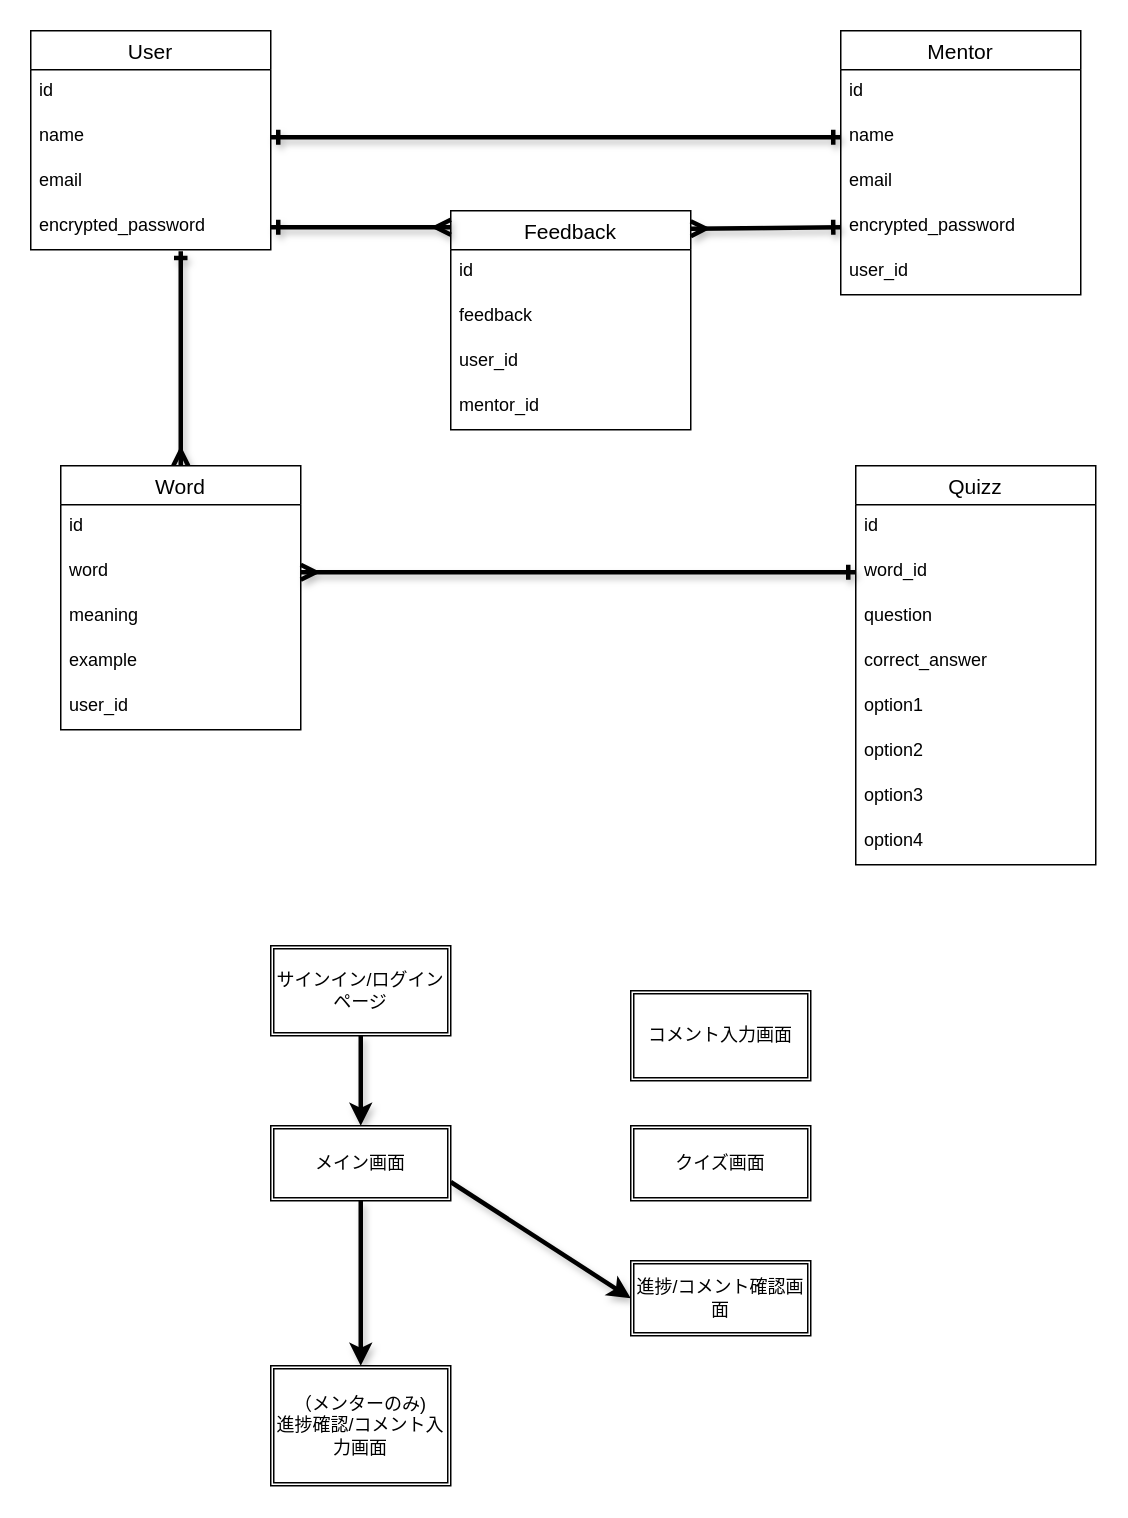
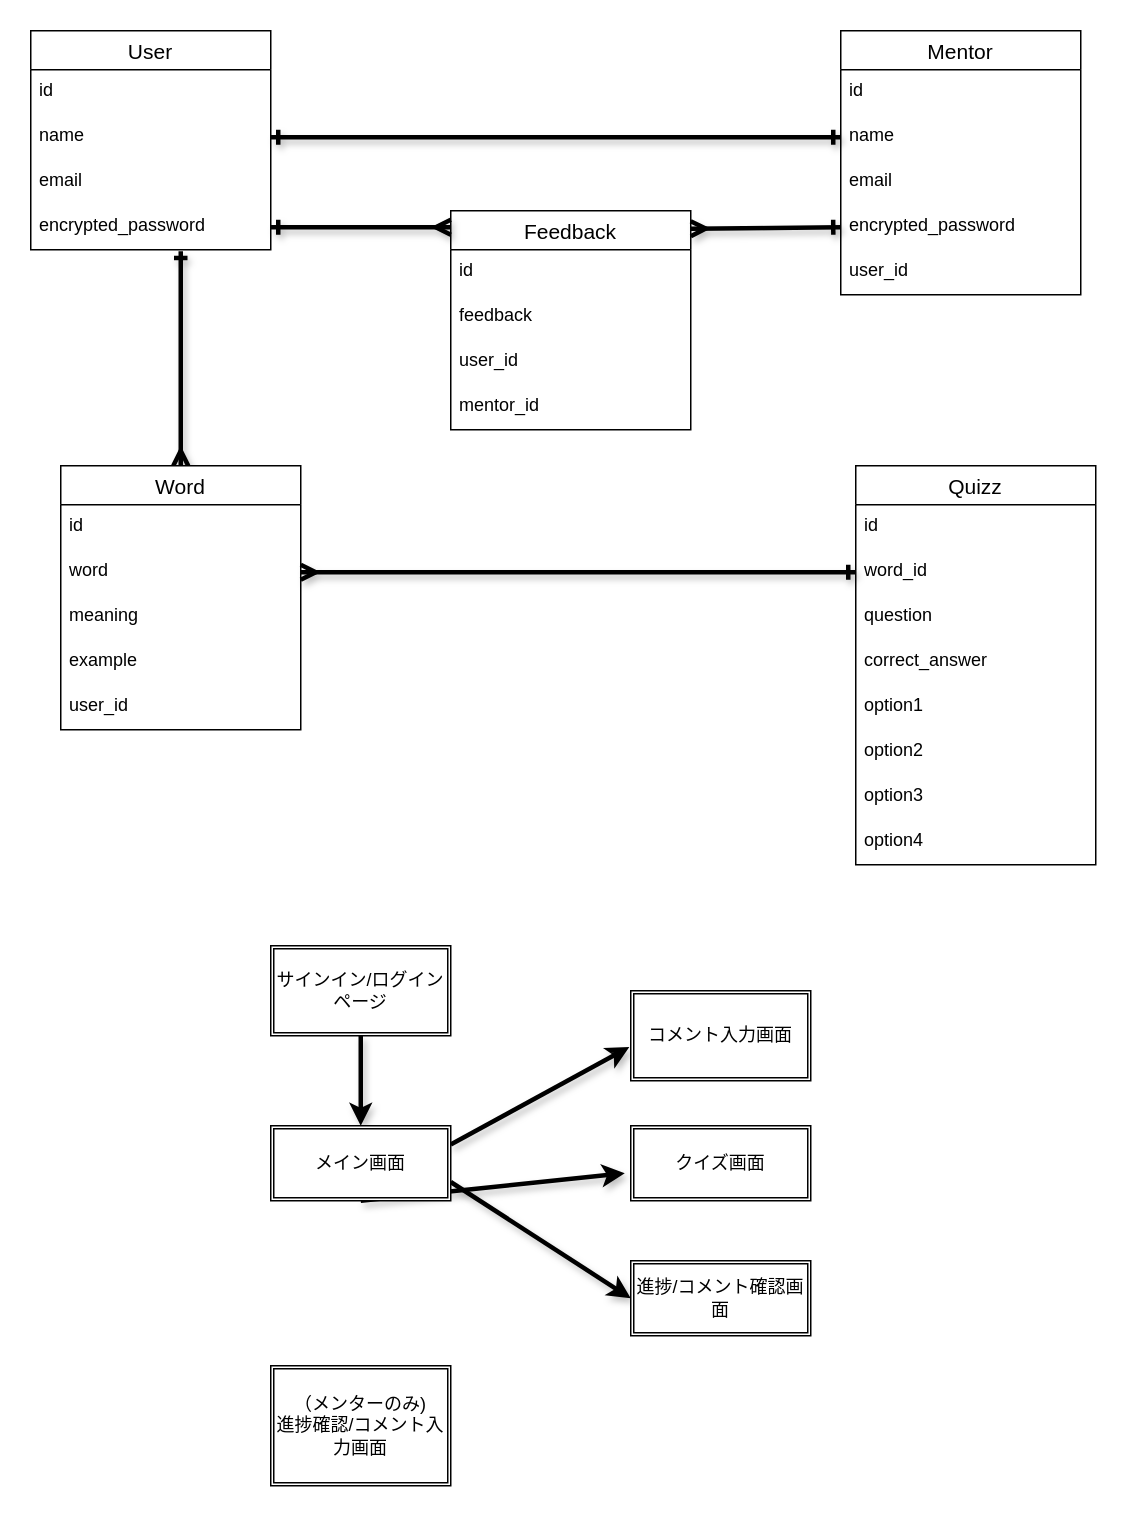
  <mxCell id="0" />
  <mxCell id="1" parent="0" />
  <mxCell id="2" value="User" style="swimlane;fontStyle=0;childLayout=stackLayout;horizontal=1;startSize=26;horizontalStack=0;resizeParent=1;resizeParentMax=0;resizeLast=0;collapsible=1;marginBottom=0;align=center;fontSize=14;" vertex="1" parent="1"><mxGeometry x="20" y="20" width="160" height="146" as="geometry" /></mxCell>
  <mxCell id="3" value="id" style="text;strokeColor=none;fillColor=none;spacingLeft=4;spacingRight=4;overflow=hidden;rotatable=0;points=[[0,0.5],[1,0.5]];portConstraint=eastwest;fontSize=12;" vertex="1" parent="2"><mxGeometry y="26" width="160" height="30" as="geometry" /></mxCell>
  <mxCell id="4" value="name" style="text;strokeColor=none;fillColor=none;spacingLeft=4;spacingRight=4;overflow=hidden;rotatable=0;points=[[0,0.5],[1,0.5]];portConstraint=eastwest;fontSize=12;" vertex="1" parent="2"><mxGeometry y="56" width="160" height="30" as="geometry" /></mxCell>
  <mxCell id="5" value="email" style="text;strokeColor=none;fillColor=none;spacingLeft=4;spacingRight=4;overflow=hidden;rotatable=0;points=[[0,0.5],[1,0.5]];portConstraint=eastwest;fontSize=12;" vertex="1" parent="2"><mxGeometry y="86" width="160" height="30" as="geometry" /></mxCell>
  <mxCell id="6" value="encrypted_password" style="text;strokeColor=none;fillColor=none;spacingLeft=4;spacingRight=4;overflow=hidden;rotatable=0;points=[[0,0.5],[1,0.5]];portConstraint=eastwest;fontSize=12;" vertex="1" parent="2"><mxGeometry y="116" width="160" height="30" as="geometry" /></mxCell>
  <mxCell id="7" value="Mentor" style="swimlane;fontStyle=0;childLayout=stackLayout;horizontal=1;startSize=26;horizontalStack=0;resizeParent=1;resizeParentMax=0;resizeLast=0;collapsible=1;marginBottom=0;align=center;fontSize=14;" vertex="1" parent="1"><mxGeometry x="560" y="20" width="160" height="176" as="geometry" /></mxCell>
  <mxCell id="8" value="id" style="text;strokeColor=none;fillColor=none;spacingLeft=4;spacingRight=4;overflow=hidden;rotatable=0;points=[[0,0.5],[1,0.5]];portConstraint=eastwest;fontSize=12;" vertex="1" parent="7"><mxGeometry y="26" width="160" height="30" as="geometry" /></mxCell>
  <mxCell id="9" value="name" style="text;strokeColor=none;fillColor=none;spacingLeft=4;spacingRight=4;overflow=hidden;rotatable=0;points=[[0,0.5],[1,0.5]];portConstraint=eastwest;fontSize=12;" vertex="1" parent="7"><mxGeometry y="56" width="160" height="30" as="geometry" /></mxCell>
  <mxCell id="10" value="email" style="text;strokeColor=none;fillColor=none;spacingLeft=4;spacingRight=4;overflow=hidden;rotatable=0;points=[[0,0.5],[1,0.5]];portConstraint=eastwest;fontSize=12;" vertex="1" parent="7"><mxGeometry y="86" width="160" height="30" as="geometry" /></mxCell>
  <mxCell id="11" value="encrypted_password" style="text;strokeColor=none;fillColor=none;spacingLeft=4;spacingRight=4;overflow=hidden;rotatable=0;points=[[0,0.5],[1,0.5]];portConstraint=eastwest;fontSize=12;" vertex="1" parent="7"><mxGeometry y="116" width="160" height="30" as="geometry" /></mxCell>
  <mxCell id="12" value="user_id" style="text;strokeColor=none;fillColor=none;spacingLeft=4;spacingRight=4;overflow=hidden;rotatable=0;points=[[0,0.5],[1,0.5]];portConstraint=eastwest;fontSize=12;" vertex="1" parent="7"><mxGeometry y="146" width="160" height="30" as="geometry" /></mxCell>
  <mxCell id="13" style="edgeStyle=none;html=1;exitX=0.5;exitY=0;exitDx=0;exitDy=0;entryX=0.625;entryY=1.033;entryDx=0;entryDy=0;entryPerimeter=0;shadow=1;strokeWidth=3;startArrow=ERmany;startFill=0;endArrow=ERone;endFill=0;targetPerimeterSpacing=0;endSize=5;" edge="1" parent="1" source="14" target="6"><mxGeometry relative="1" as="geometry"><Array as="points"><mxPoint x="120" y="290" /><mxPoint x="120" y="270" /><mxPoint x="120" y="230" /></Array></mxGeometry></mxCell>
  <mxCell id="14" value="Word" style="swimlane;fontStyle=0;childLayout=stackLayout;horizontal=1;startSize=26;horizontalStack=0;resizeParent=1;resizeParentMax=0;resizeLast=0;collapsible=1;marginBottom=0;align=center;fontSize=14;" vertex="1" parent="1"><mxGeometry x="40" y="310" width="160" height="176" as="geometry" /></mxCell>
  <mxCell id="15" value="id" style="text;strokeColor=none;fillColor=none;spacingLeft=4;spacingRight=4;overflow=hidden;rotatable=0;points=[[0,0.5],[1,0.5]];portConstraint=eastwest;fontSize=12;" vertex="1" parent="14"><mxGeometry y="26" width="160" height="30" as="geometry" /></mxCell>
  <mxCell id="16" value="word" style="text;strokeColor=none;fillColor=none;spacingLeft=4;spacingRight=4;overflow=hidden;rotatable=0;points=[[0,0.5],[1,0.5]];portConstraint=eastwest;fontSize=12;" vertex="1" parent="14"><mxGeometry y="56" width="160" height="30" as="geometry" /></mxCell>
  <mxCell id="17" value="meaning" style="text;strokeColor=none;fillColor=none;spacingLeft=4;spacingRight=4;overflow=hidden;rotatable=0;points=[[0,0.5],[1,0.5]];portConstraint=eastwest;fontSize=12;" vertex="1" parent="14"><mxGeometry y="86" width="160" height="30" as="geometry" /></mxCell>
  <mxCell id="18" value="example" style="text;strokeColor=none;fillColor=none;spacingLeft=4;spacingRight=4;overflow=hidden;rotatable=0;points=[[0,0.5],[1,0.5]];portConstraint=eastwest;fontSize=12;" vertex="1" parent="14"><mxGeometry y="116" width="160" height="30" as="geometry" /></mxCell>
  <mxCell id="19" value="user_id" style="text;strokeColor=none;fillColor=none;spacingLeft=4;spacingRight=4;overflow=hidden;rotatable=0;points=[[0,0.5],[1,0.5]];portConstraint=eastwest;fontSize=12;" vertex="1" parent="14"><mxGeometry y="146" width="160" height="30" as="geometry" /></mxCell>
  <mxCell id="20" value="Quizz" style="swimlane;fontStyle=0;childLayout=stackLayout;horizontal=1;startSize=26;horizontalStack=0;resizeParent=1;resizeParentMax=0;resizeLast=0;collapsible=1;marginBottom=0;align=center;fontSize=14;" vertex="1" parent="1"><mxGeometry x="570" y="310" width="160" height="266" as="geometry" /></mxCell>
  <mxCell id="21" value="id" style="text;strokeColor=none;fillColor=none;spacingLeft=4;spacingRight=4;overflow=hidden;rotatable=0;points=[[0,0.5],[1,0.5]];portConstraint=eastwest;fontSize=12;" vertex="1" parent="20"><mxGeometry y="26" width="160" height="30" as="geometry" /></mxCell>
  <mxCell id="22" value="word_id" style="text;strokeColor=none;fillColor=none;spacingLeft=4;spacingRight=4;overflow=hidden;rotatable=0;points=[[0,0.5],[1,0.5]];portConstraint=eastwest;fontSize=12;" vertex="1" parent="20"><mxGeometry y="56" width="160" height="30" as="geometry" /></mxCell>
  <mxCell id="23" value="question" style="text;strokeColor=none;fillColor=none;spacingLeft=4;spacingRight=4;overflow=hidden;rotatable=0;points=[[0,0.5],[1,0.5]];portConstraint=eastwest;fontSize=12;" vertex="1" parent="20"><mxGeometry y="86" width="160" height="30" as="geometry" /></mxCell>
  <mxCell id="24" value="correct_answer" style="text;strokeColor=none;fillColor=none;spacingLeft=4;spacingRight=4;overflow=hidden;rotatable=0;points=[[0,0.5],[1,0.5]];portConstraint=eastwest;fontSize=12;" vertex="1" parent="20"><mxGeometry y="116" width="160" height="30" as="geometry" /></mxCell>
  <mxCell id="25" value="option1" style="text;strokeColor=none;fillColor=none;spacingLeft=4;spacingRight=4;overflow=hidden;rotatable=0;points=[[0,0.5],[1,0.5]];portConstraint=eastwest;fontSize=12;" vertex="1" parent="20"><mxGeometry y="146" width="160" height="30" as="geometry" /></mxCell>
  <mxCell id="26" value="option2" style="text;strokeColor=none;fillColor=none;spacingLeft=4;spacingRight=4;overflow=hidden;rotatable=0;points=[[0,0.5],[1,0.5]];portConstraint=eastwest;fontSize=12;" vertex="1" parent="20"><mxGeometry y="176" width="160" height="30" as="geometry" /></mxCell>
  <mxCell id="27" value="option3" style="text;strokeColor=none;fillColor=none;spacingLeft=4;spacingRight=4;overflow=hidden;rotatable=0;points=[[0,0.5],[1,0.5]];portConstraint=eastwest;fontSize=12;" vertex="1" parent="20"><mxGeometry y="206" width="160" height="30" as="geometry" /></mxCell>
  <mxCell id="28" value="option4" style="text;strokeColor=none;fillColor=none;spacingLeft=4;spacingRight=4;overflow=hidden;rotatable=0;points=[[0,0.5],[1,0.5]];portConstraint=eastwest;fontSize=12;" vertex="1" parent="20"><mxGeometry y="236" width="160" height="30" as="geometry" /></mxCell>
  <mxCell id="29" value="Feedback" style="swimlane;fontStyle=0;childLayout=stackLayout;horizontal=1;startSize=26;horizontalStack=0;resizeParent=1;resizeParentMax=0;resizeLast=0;collapsible=1;marginBottom=0;align=center;fontSize=14;" vertex="1" parent="1"><mxGeometry x="300" y="140" width="160" height="146" as="geometry" /></mxCell>
  <mxCell id="30" value="id" style="text;strokeColor=none;fillColor=none;spacingLeft=4;spacingRight=4;overflow=hidden;rotatable=0;points=[[0,0.5],[1,0.5]];portConstraint=eastwest;fontSize=12;" vertex="1" parent="29"><mxGeometry y="26" width="160" height="30" as="geometry" /></mxCell>
  <mxCell id="31" value="feedback" style="text;strokeColor=none;fillColor=none;spacingLeft=4;spacingRight=4;overflow=hidden;rotatable=0;points=[[0,0.5],[1,0.5]];portConstraint=eastwest;fontSize=12;" vertex="1" parent="29"><mxGeometry y="56" width="160" height="30" as="geometry" /></mxCell>
  <mxCell id="32" value="user_id" style="text;strokeColor=none;fillColor=none;spacingLeft=4;spacingRight=4;overflow=hidden;rotatable=0;points=[[0,0.5],[1,0.5]];portConstraint=eastwest;fontSize=12;" vertex="1" parent="29"><mxGeometry y="86" width="160" height="30" as="geometry" /></mxCell>
  <mxCell id="33" value="mentor_id" style="text;strokeColor=none;fillColor=none;spacingLeft=4;spacingRight=4;overflow=hidden;rotatable=0;points=[[0,0.5],[1,0.5]];portConstraint=eastwest;fontSize=12;" vertex="1" parent="29"><mxGeometry y="116" width="160" height="30" as="geometry" /></mxCell>
  <mxCell id="34" style="edgeStyle=none;html=1;exitX=1;exitY=0.5;exitDx=0;exitDy=0;shadow=1;startArrow=ERone;startFill=0;strokeWidth=3;targetPerimeterSpacing=0;endArrow=ERone;endFill=0;" edge="1" parent="1" source="4" target="9"><mxGeometry relative="1" as="geometry"><Array as="points"><mxPoint x="560" y="91" /></Array></mxGeometry></mxCell>
  <mxCell id="35" style="edgeStyle=none;html=1;exitX=1;exitY=0.5;exitDx=0;exitDy=0;entryX=0;entryY=0.5;entryDx=0;entryDy=0;shadow=1;strokeWidth=3;startArrow=ERmany;startFill=0;endArrow=ERone;endFill=0;endSize=6;targetPerimeterSpacing=4;sourcePerimeterSpacing=4;" edge="1" parent="1" source="16" target="22"><mxGeometry relative="1" as="geometry" /></mxCell>
  <mxCell id="36" style="edgeStyle=none;html=1;exitX=1;exitY=0.5;exitDx=0;exitDy=0;entryX=0;entryY=0.075;entryDx=0;entryDy=0;entryPerimeter=0;shadow=1;strokeWidth=3;startArrow=ERone;startFill=0;endArrow=ERmany;endFill=0;startSize=6;endSize=6;sourcePerimeterSpacing=4;targetPerimeterSpacing=4;" edge="1" parent="1" source="6" target="29"><mxGeometry relative="1" as="geometry" /></mxCell>
  <mxCell id="37" style="edgeStyle=none;html=1;exitX=0;exitY=0.5;exitDx=0;exitDy=0;entryX=1;entryY=0.082;entryDx=0;entryDy=0;entryPerimeter=0;shadow=1;strokeWidth=3;startArrow=ERone;startFill=0;endArrow=ERmany;endFill=0;startSize=6;endSize=6;sourcePerimeterSpacing=4;targetPerimeterSpacing=4;" edge="1" parent="1" source="11" target="29"><mxGeometry relative="1" as="geometry" /></mxCell>
  <mxCell id="38" style="edgeStyle=none;html=1;exitX=0.5;exitY=1;exitDx=0;exitDy=0;entryX=0.5;entryY=0;entryDx=0;entryDy=0;shadow=1;strokeWidth=3;startArrow=none;startFill=0;endArrow=classic;endFill=1;startSize=6;endSize=6;sourcePerimeterSpacing=4;targetPerimeterSpacing=4;" edge="1" parent="1" source="39" target="43"><mxGeometry relative="1" as="geometry" /></mxCell>
  <mxCell id="39" value="サインイン/ログインページ" style="shape=ext;double=1;rounded=0;whiteSpace=wrap;html=1;" vertex="1" parent="1"><mxGeometry x="180" y="630" width="120" height="60" as="geometry" /></mxCell>
+ <mxCell id="40" style="edgeStyle=none;html=1;exitX=1;exitY=0.25;exitDx=0;exitDy=0;entryX=-0.008;entryY=0.625;entryDx=0;entryDy=0;entryPerimeter=0;shadow=1;strokeWidth=3;startArrow=none;startFill=0;endArrow=classic;endFill=1;startSize=6;endSize=6;sourcePerimeterSpacing=4;targetPerimeterSpacing=4;" edge="1" parent="1" source="43" target="44"><mxGeometry relative="1" as="geometry" /></mxCell>
  <mxCell id="41" style="edgeStyle=none;html=1;exitX=1;exitY=0.75;exitDx=0;exitDy=0;entryX=0;entryY=0.5;entryDx=0;entryDy=0;shadow=1;strokeWidth=3;startArrow=none;startFill=0;endArrow=classic;endFill=1;startSize=6;endSize=6;sourcePerimeterSpacing=4;targetPerimeterSpacing=4;" edge="1" parent="1" source="43" target="46"><mxGeometry relative="1" as="geometry" /></mxCell>
- <mxCell id="42" style="edgeStyle=none;html=1;exitX=0.5;exitY=1;exitDx=0;exitDy=0;entryX=0.5;entryY=0;entryDx=0;entryDy=0;shadow=1;strokeWidth=3;startArrow=none;startFill=0;endArrow=classic;endFill=1;startSize=6;endSize=6;sourcePerimeterSpacing=4;targetPerimeterSpacing=4;" edge="1" parent="1" source="43" target="47"><mxGeometry relative="1" as="geometry" /></mxCell>
+ <mxCell id="42" style="edgeStyle=none;html=1;exitX=0.5;exitY=1;exitDx=0;exitDy=0;shadow=1;strokeWidth=3;startArrow=none;startFill=0;endArrow=classic;endFill=1;startSize=6;endSize=6;sourcePerimeterSpacing=4;targetPerimeterSpacing=4;" edge="1" parent="1" source="43" target="45"><mxGeometry relative="1" as="geometry" /></mxCell>
  <mxCell id="43" value="メイン画面" style="shape=ext;double=1;rounded=0;whiteSpace=wrap;html=1;" vertex="1" parent="1"><mxGeometry x="180" y="750" width="120" height="50" as="geometry" /></mxCell>
  <mxCell id="44" value="コメント入力画面" style="shape=ext;double=1;rounded=0;whiteSpace=wrap;html=1;" vertex="1" parent="1"><mxGeometry x="420" y="660" width="120" height="60" as="geometry" /></mxCell>
  <mxCell id="45" value="クイズ画面" style="shape=ext;double=1;rounded=0;whiteSpace=wrap;html=1;" vertex="1" parent="1"><mxGeometry x="420" y="750" width="120" height="50" as="geometry" /></mxCell>
  <mxCell id="46" value="進捗/コメント確認画面" style="shape=ext;double=1;rounded=0;whiteSpace=wrap;html=1;" vertex="1" parent="1"><mxGeometry x="420" y="840" width="120" height="50" as="geometry" /></mxCell>
  <mxCell id="47" value="（メンターのみ)&lt;br&gt;進捗確認/コメント入力画面" style="shape=ext;double=1;rounded=0;whiteSpace=wrap;html=1;" vertex="1" parent="1"><mxGeometry x="180" y="910" width="120" height="80" as="geometry" /></mxCell>
